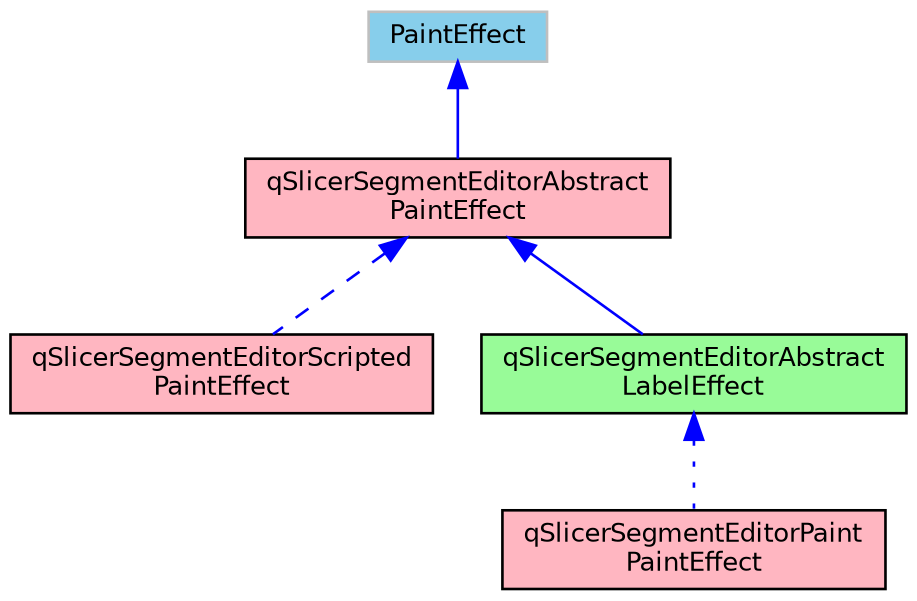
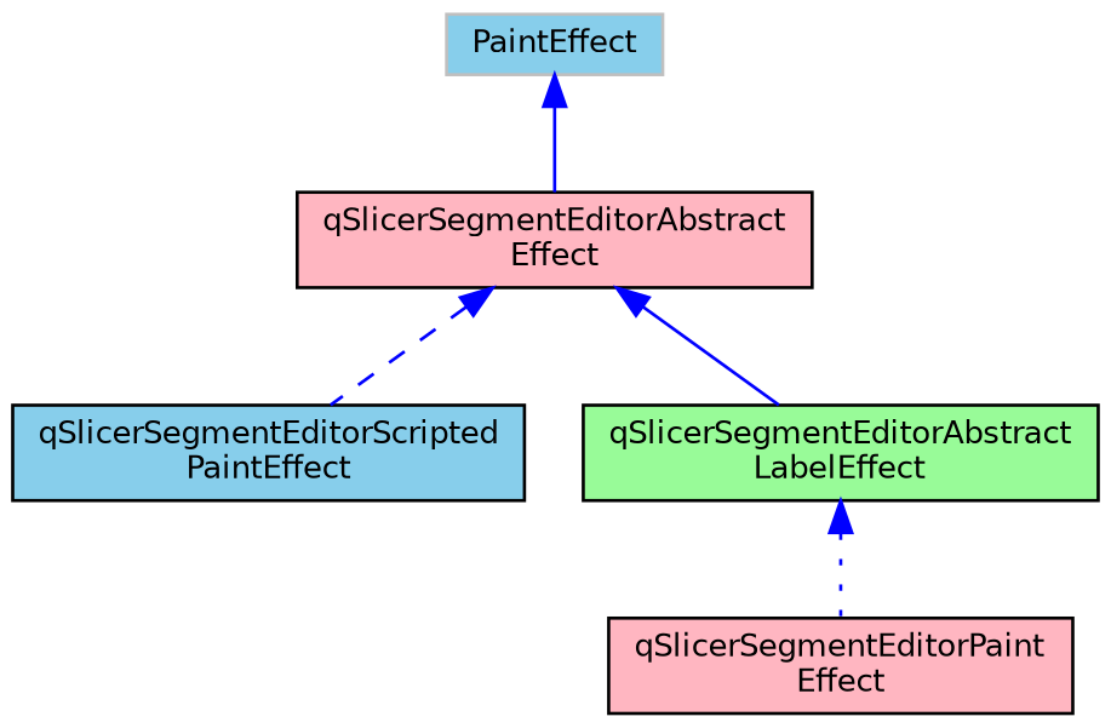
  digraph {
    node [color=black fillcolor=skyblue fontname=Helvetica fontsize=10 shape=record style=filled]
    edge [color=blue dir=back fontname=Helvetica fontsize=10 labelfontname=Helvetica labelfontsize=10 style=solid]
-   n1 [fillcolor=lightpink fontcolor=black height=0.2 label="qSlicerSegmentEditorScripted\lPaintEffect" width=0.4]
-   n2 [fillcolor=lightpink height=0.2 label="qSlicerSegmentEditorPaint\lPaintEffect" width=0.4]
+   n1 [fontcolor=black height=0.2 label="qSlicerSegmentEditorScripted\lPaintEffect" width=0.4]
+   n2 [fillcolor=lightpink height=0.2 label="qSlicerSegmentEditorPaint\lEffect" width=0.4]
    n3 [fillcolor=palegreen height=0.2 label="qSlicerSegmentEditorAbstract\lLabelEffect" width=0.4]
-   n4 [fillcolor=lightpink height=0.2 label="qSlicerSegmentEditorAbstract\lPaintEffect" width=0.4]
+   n4 [fillcolor=lightpink height=0.2 label="qSlicerSegmentEditorAbstract\lEffect" width=0.4]
    n5 [color=grey75 height=0.2 label=PaintEffect width=0.4]
    n3 -> n2 [style=dotted]
    n4 -> n1 [style=dashed]
    n4 -> n3
    n5 -> n4
  }
